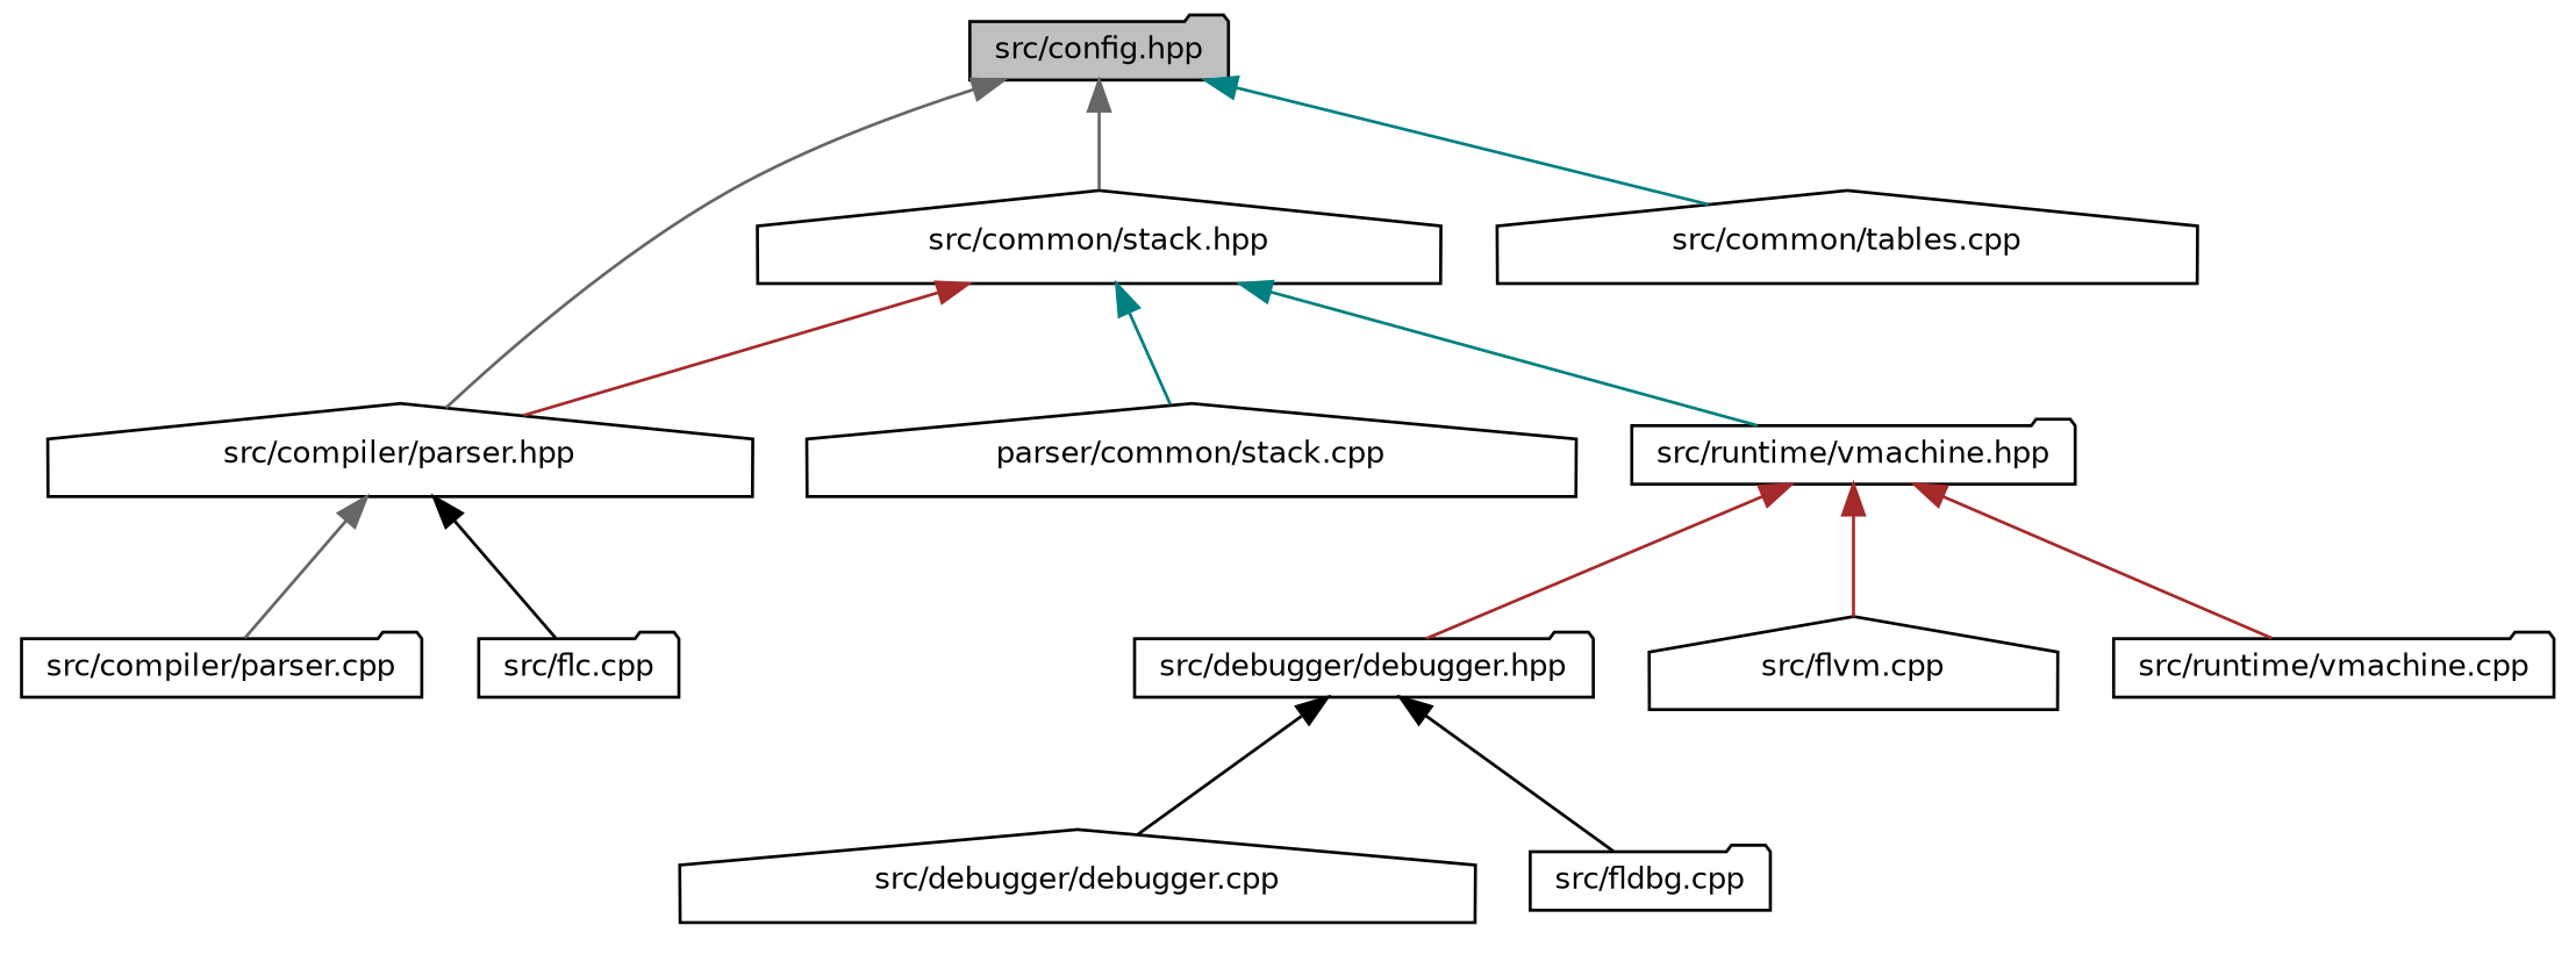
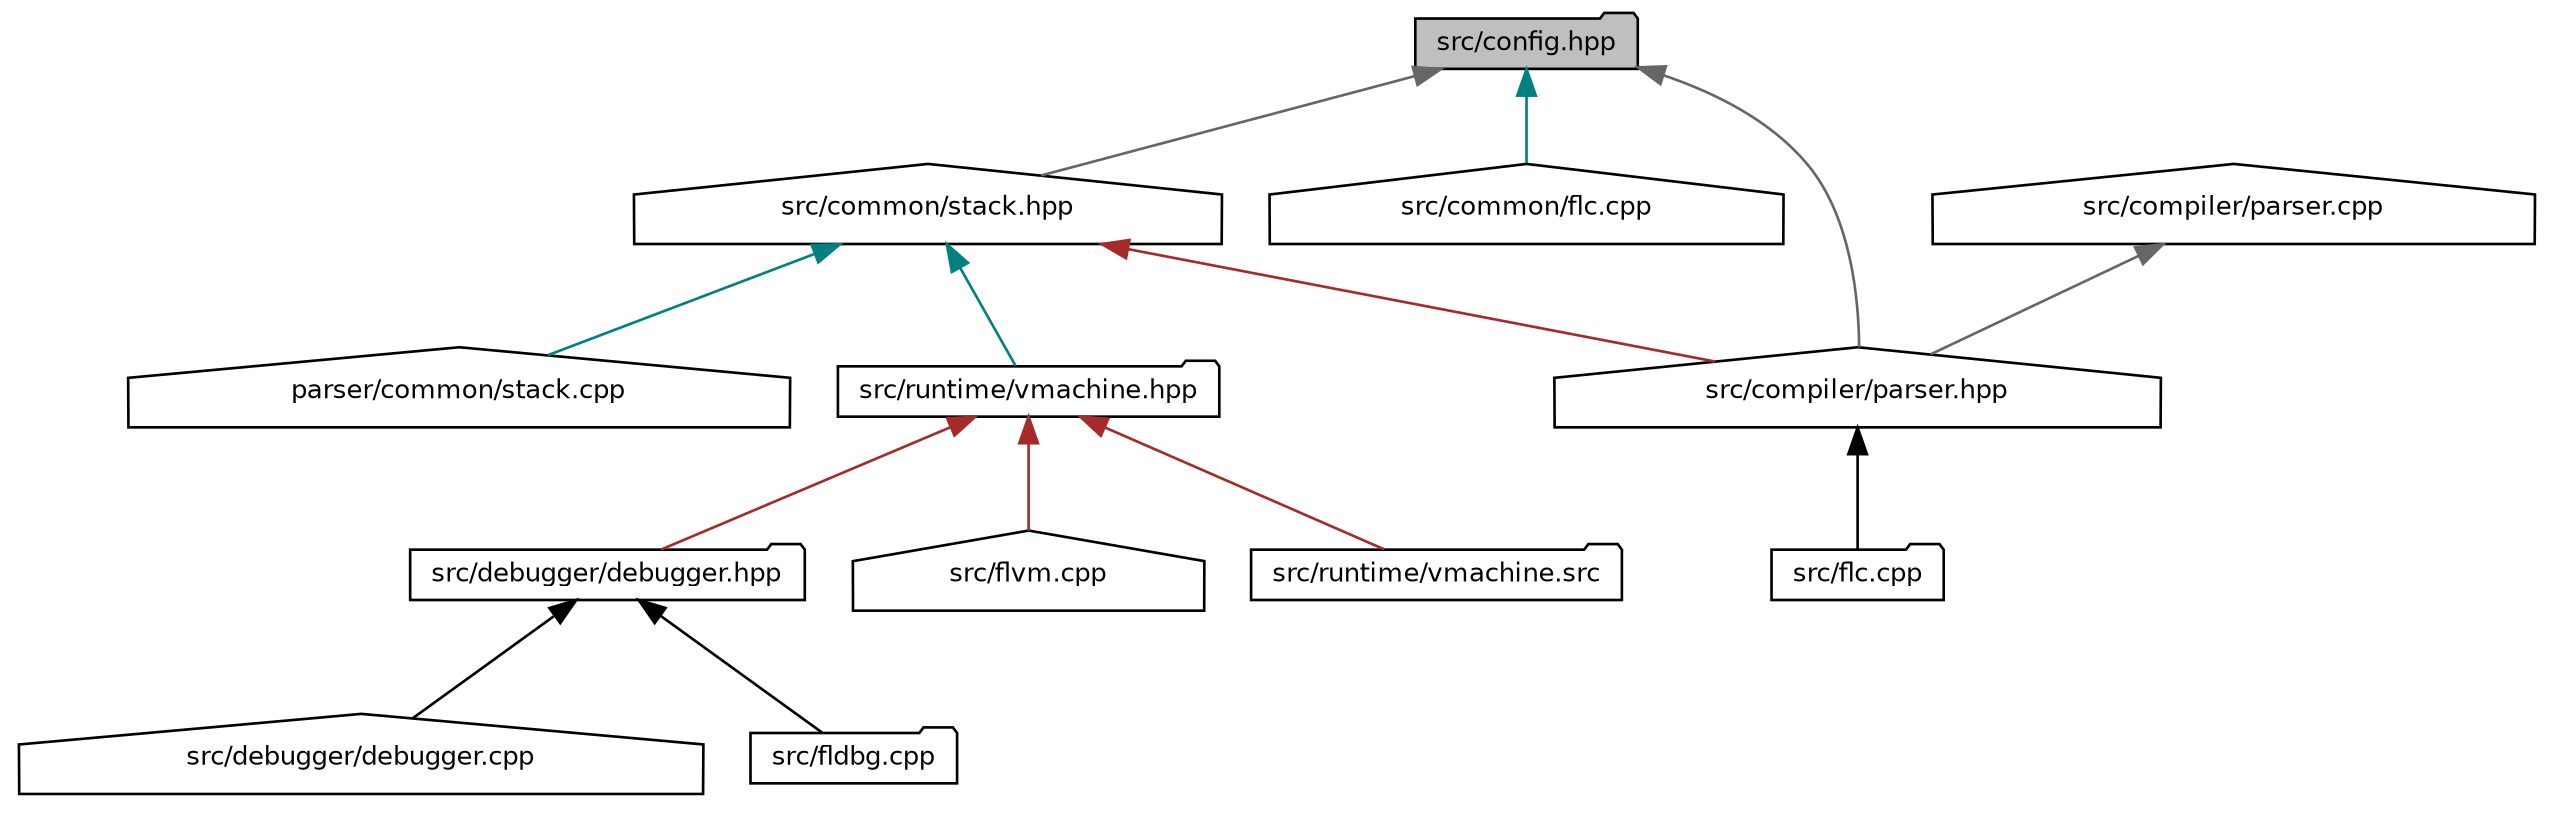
  digraph {
    node [color=black fillcolor=white fontname=Helvetica fontsize=10 shape=folder style=filled]
    edge [color=brown dir=back fontname=Helvetica fontsize=10 labelfontname=Helvetica labelfontsize=10 style=solid]
    n1 [fillcolor=grey75 fontcolor=black height=0.2 label="src/config.hpp" width=0.4]
    n2 [height=0.2 label="src/common/stack.hpp" shape=house width=0.4]
    n3 [height=0.2 label="src/compiler/parser.hpp" shape=house width=0.4]
-   n4 [height=0.2 label="src/common/tables.cpp" shape=house width=0.4]
+   n4 [height=0.2 label="src/common/flc.cpp" shape=house width=0.4]
    n5 [height=0.2 label="parser/common/stack.cpp" shape=house width=0.4]
    n6 [height=0.2 label="src/runtime/vmachine.hpp" width=0.4]
-   n7 [height=0.2 label="src/compiler/parser.cpp" width=0.4]
+   n7 [height=0.2 label="src/compiler/parser.cpp" shape=house width=0.4]
    n8 [height=0.2 label="src/flc.cpp" width=0.4]
    n9 [height=0.2 label="src/debugger/debugger.hpp" width=0.4]
    n10 [height=0.2 label="src/flvm.cpp" shape=house width=0.4]
-   n11 [height=0.2 label="src/runtime/vmachine.cpp" width=0.4]
+   n11 [height=0.2 label="src/runtime/vmachine.src" width=0.4]
    n12 [height=0.2 label="src/debugger/debugger.cpp" shape=house width=0.4]
    n13 [height=0.2 label="src/fldbg.cpp" width=0.4]
    n1 -> n2 [color=gray40]
    n1 -> n3 [color=gray40]
    n1 -> n4 [color=teal]
    n2 -> n3
    n2 -> n5 [color=teal]
    n2 -> n6 [color=teal]
-   n3 -> n7 [color=gray40]
+   n7 -> n3 [color=gray40]
    n3 -> n8 [color=black]
    n6 -> n9
    n6 -> n10
    n6 -> n11
    n9 -> n12 [color=black]
    n9 -> n13 [color=black]
  }
